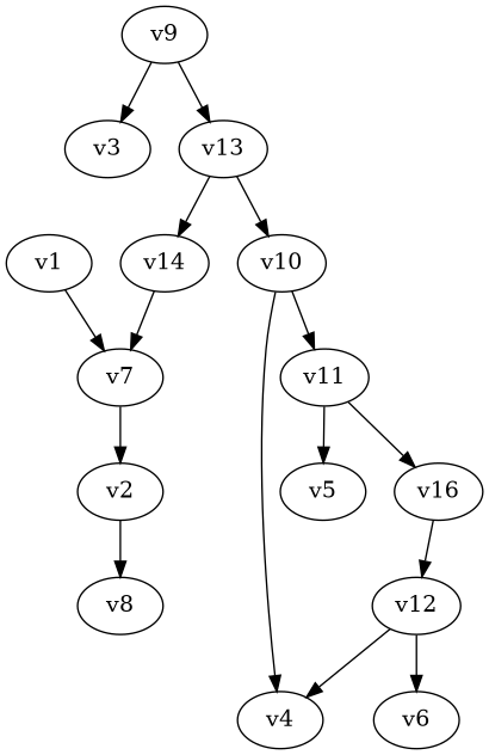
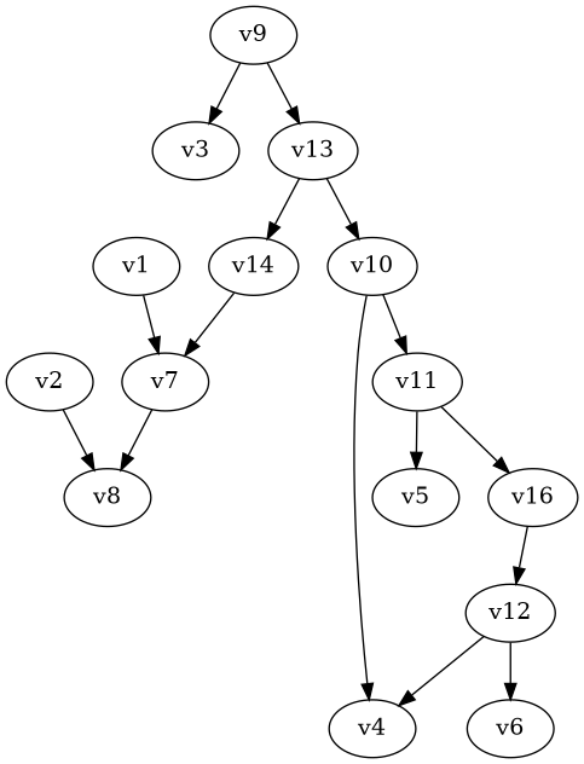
  digraph {
    multiplicity_factor=1
    overall_factor=1
    edge [pdg=6]
    v7 [int_id=V_134]
    v8 [int_id=V_134]
    v1
    v2
    v9 [int_id=V_134]
    v3
    v13 [int_id=V_137]
    v10 [int_id=V_134]
    v14 [int_id=V_137]
    v4
    v11 [int_id=V_134]
    v5
    v16 [int_id=V_137]
    v12 [int_id=V_134]
    v6
-   v7 -> v2
+   v7 -> v8
    v1 -> v7 [mom=p1 pdg=22]
    v2 -> v8 [mom=p2 pdg=22]
    v9 -> v3 [mom=p3 pdg=22]
    v9 -> v13
    v13 -> v10 [lmb_index=0]
    v13 -> v14 [pdg=21]
    v10 -> v4 [mom=p4 pdg=22]
    v10 -> v11
    v14 -> v7
    v11 -> v5 [mom=p5 pdg=22]
    v11 -> v16
    v16 -> v12
    v12 -> v4
    v12 -> v6 [mom=p6 pdg=22]
  }
